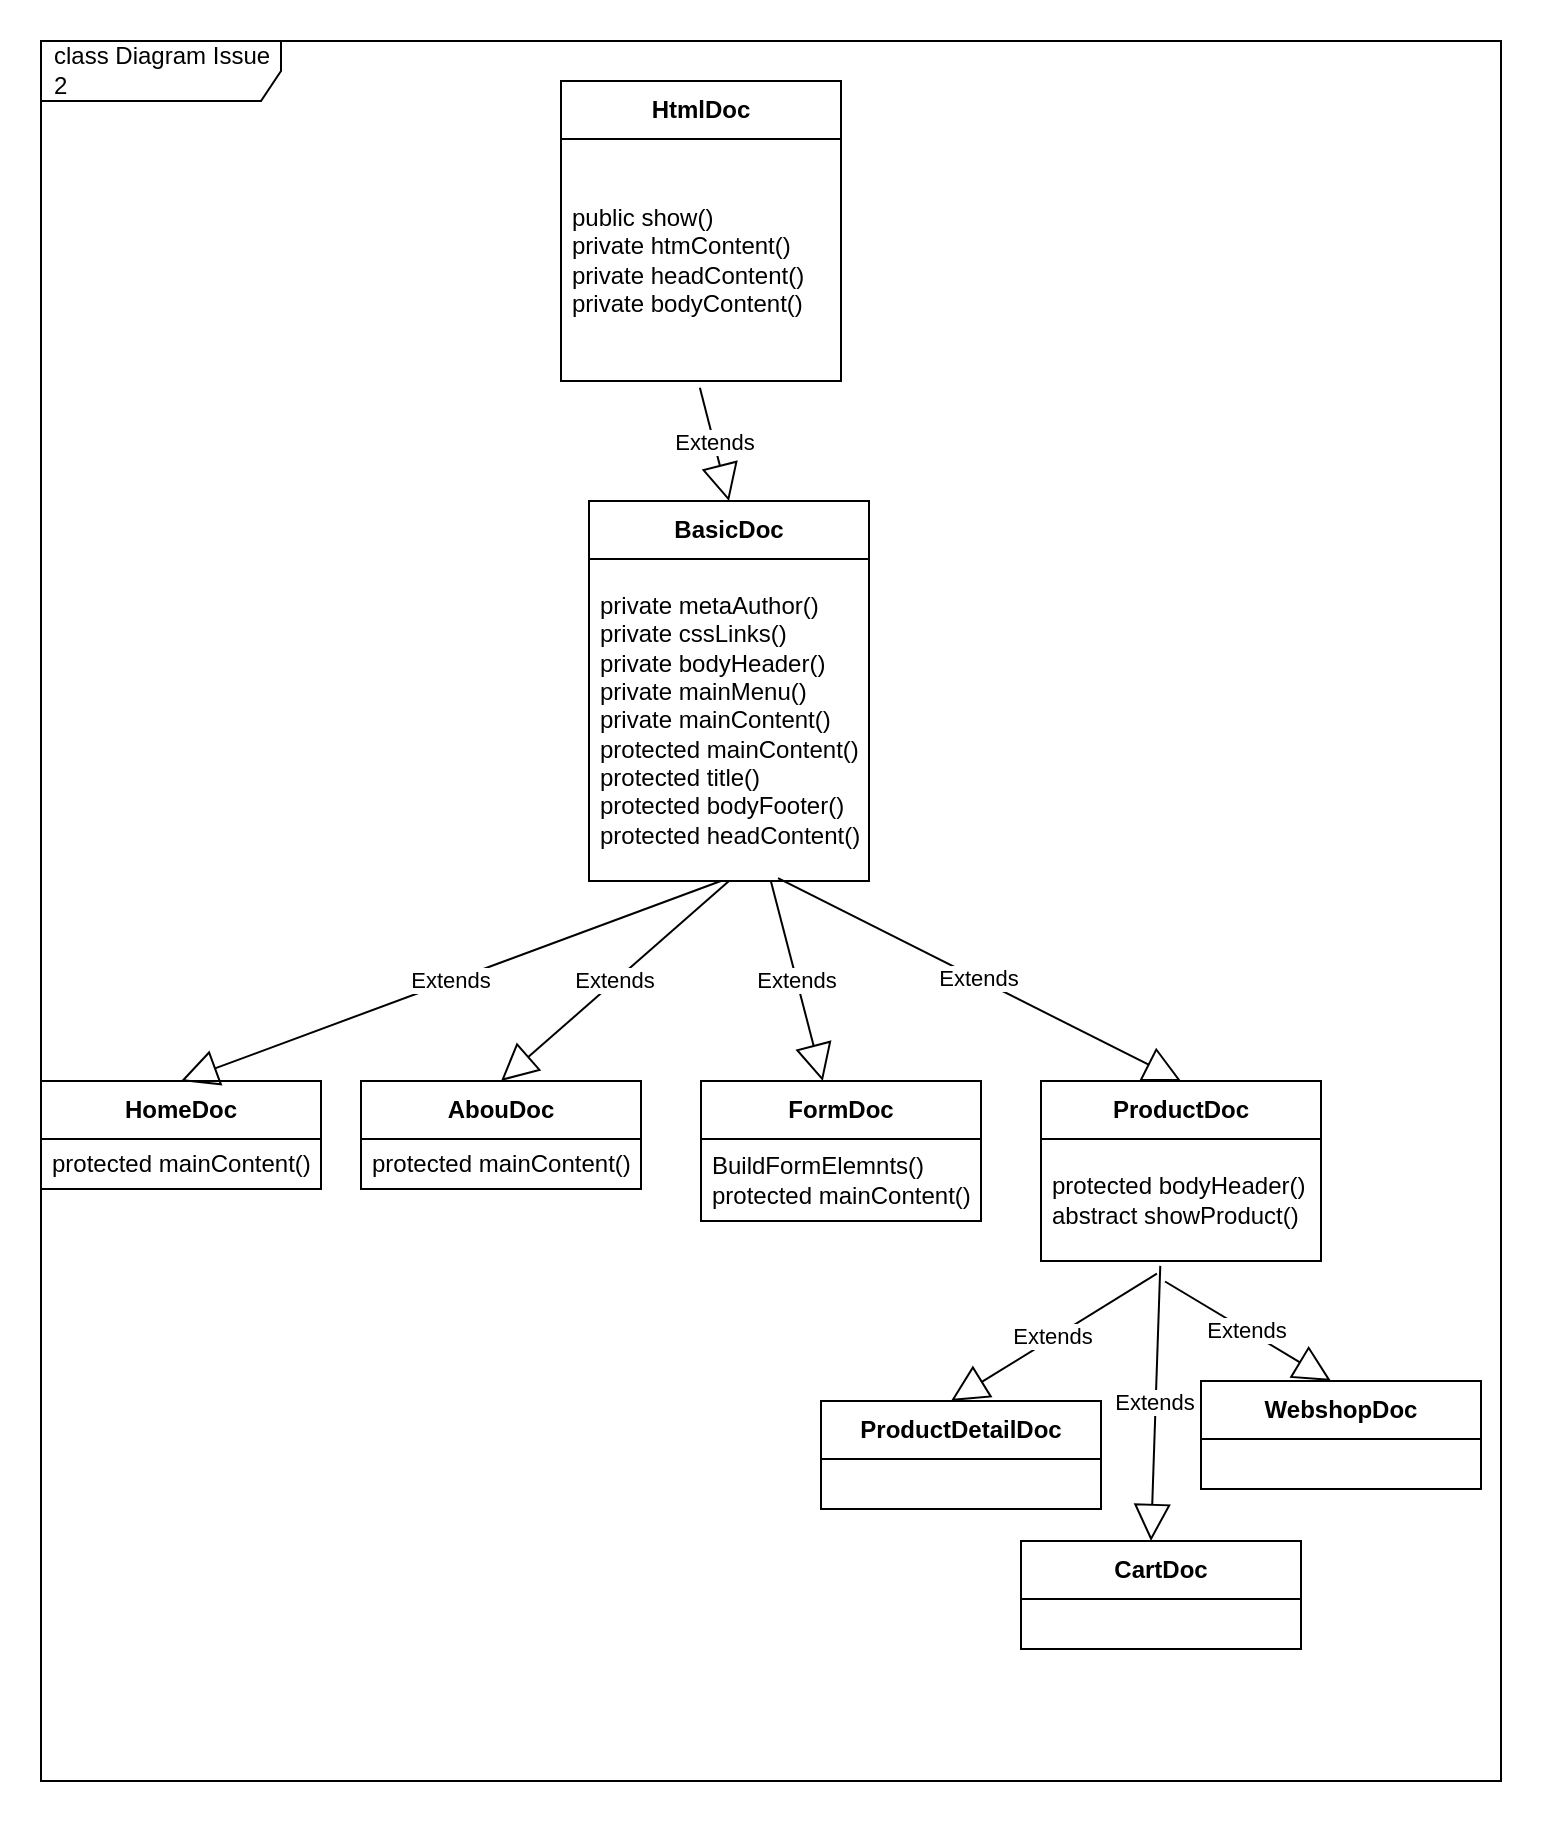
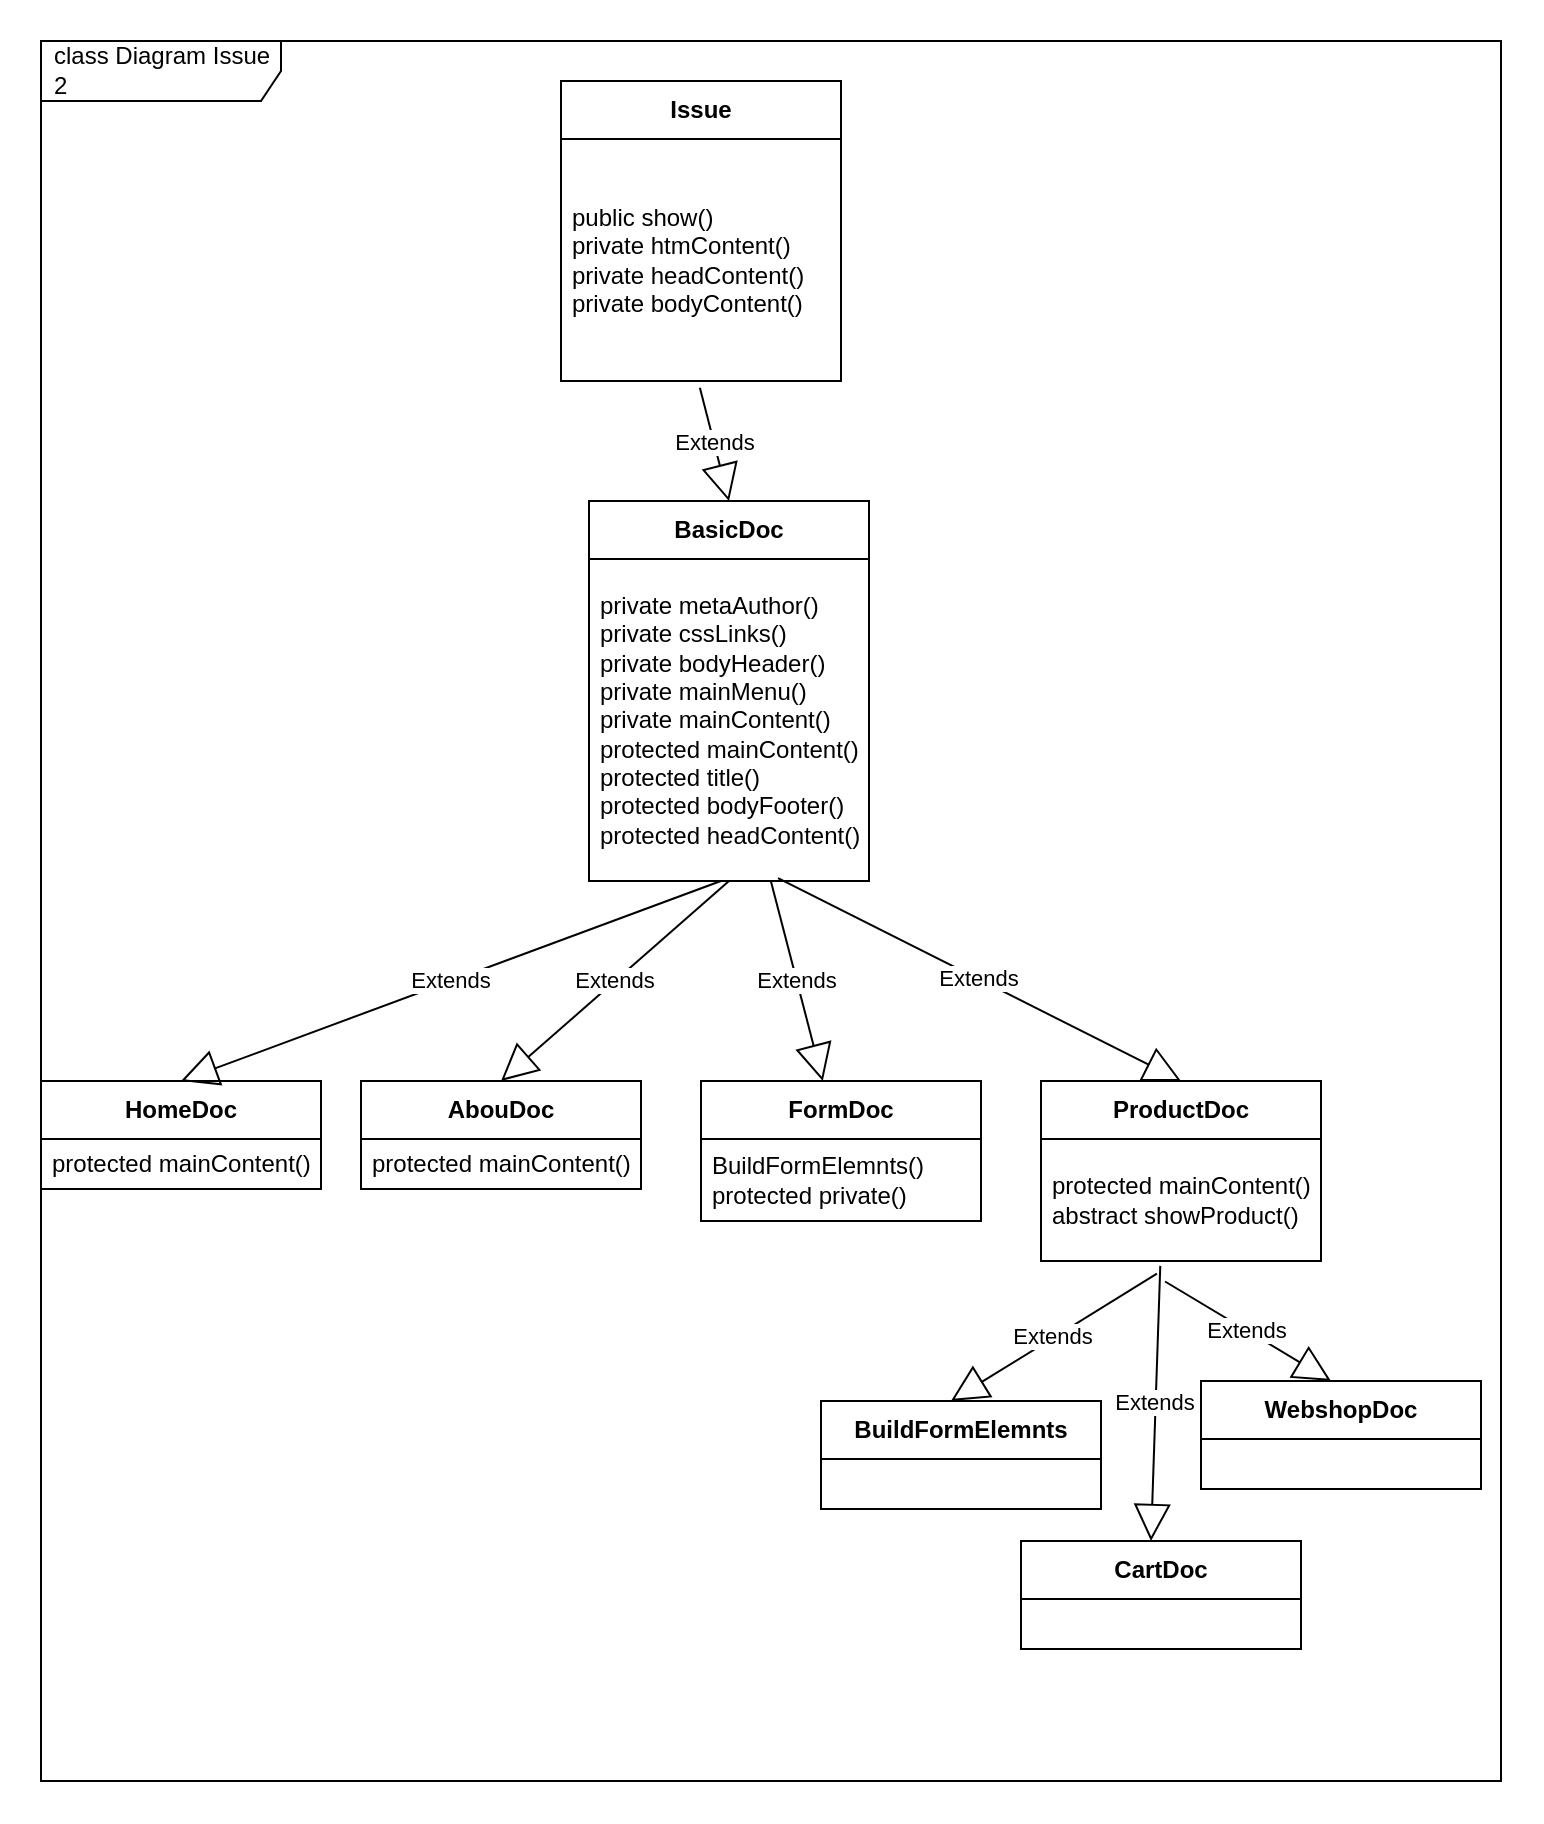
  <mxCell id="0" />
  <mxCell id="1" parent="0" />
  <mxCell id="2" value="class Diagram Issue 2" style="shape=umlFrame;whiteSpace=wrap;html=1;width=120;height=30;boundedLbl=1;verticalAlign=middle;align=left;spacingLeft=5;" parent="1" vertex="1"><mxGeometry width="730" height="870" as="geometry" x="20" y="20" /></mxCell>
- <mxCell id="3" value="HtmlDoc" style="swimlane;fontStyle=1;align=center;verticalAlign=middle;childLayout=stackLayout;horizontal=1;startSize=29;horizontalStack=0;resizeParent=1;resizeParentMax=0;resizeLast=0;collapsible=0;marginBottom=0;html=1;" parent="1" vertex="1"><mxGeometry x="280" y="40" width="140" height="150" as="geometry" /></mxCell>
+ <mxCell id="3" value="Issue" style="swimlane;fontStyle=1;align=center;verticalAlign=middle;childLayout=stackLayout;horizontal=1;startSize=29;horizontalStack=0;resizeParent=1;resizeParentMax=0;resizeLast=0;collapsible=0;marginBottom=0;html=1;" parent="1" vertex="1"><mxGeometry x="280" y="40" width="140" height="150" as="geometry" /></mxCell>
  <mxCell id="4" value="public show()&lt;br&gt;private htmContent()&lt;br&gt;private headContent()&lt;br&gt;private bodyContent()" style="text;html=1;strokeColor=none;fillColor=none;align=left;verticalAlign=middle;spacingLeft=4;spacingRight=4;overflow=hidden;rotatable=0;points=[[0,0.5],[1,0.5]];portConstraint=eastwest;" parent="3" vertex="1"><mxGeometry y="29" width="140" height="121" as="geometry" /></mxCell>
  <mxCell id="5" value="BasicDoc" style="swimlane;fontStyle=1;align=center;verticalAlign=middle;childLayout=stackLayout;horizontal=1;startSize=29;horizontalStack=0;resizeParent=1;resizeParentMax=0;resizeLast=0;collapsible=0;marginBottom=0;html=1;" parent="1" vertex="1"><mxGeometry x="294" y="250" width="140" height="190" as="geometry" /></mxCell>
  <mxCell id="6" value="private metaAuthor()&lt;br&gt;private cssLinks()&lt;br&gt;private bodyHeader()&lt;br&gt;private mainMenu()&lt;br&gt;private mainContent()&lt;br&gt;protected mainContent()&lt;br&gt;protected title()&lt;br&gt;protected bodyFooter()&lt;br&gt;protected headContent()" style="text;html=1;strokeColor=none;fillColor=none;align=left;verticalAlign=middle;spacingLeft=4;spacingRight=4;overflow=hidden;rotatable=0;points=[[0,0.5],[1,0.5]];portConstraint=eastwest;" parent="5" vertex="1"><mxGeometry y="29" width="140" height="161" as="geometry" /></mxCell>
  <mxCell id="7" value="Extends" style="endArrow=block;endSize=16;endFill=0;html=1;exitX=0.496;exitY=1.028;exitDx=0;exitDy=0;entryX=0.5;entryY=0;entryDx=0;entryDy=0;exitPerimeter=0;" parent="1" source="4" target="5" edge="1"><mxGeometry width="160" relative="1" as="geometry"><mxPoint x="560" y="310" as="sourcePoint" /><mxPoint x="720" y="310" as="targetPoint" /></mxGeometry></mxCell>
  <mxCell id="8" value="HomeDoc" style="swimlane;fontStyle=1;align=center;verticalAlign=middle;childLayout=stackLayout;horizontal=1;startSize=29;horizontalStack=0;resizeParent=1;resizeParentMax=0;resizeLast=0;collapsible=0;marginBottom=0;html=1;" parent="1" vertex="1"><mxGeometry y="540" width="140" height="54" as="geometry" x="20" /></mxCell>
  <mxCell id="9" value="protected mainContent()" style="text;html=1;strokeColor=none;fillColor=none;align=left;verticalAlign=middle;spacingLeft=4;spacingRight=4;overflow=hidden;rotatable=0;points=[[0,0.5],[1,0.5]];portConstraint=eastwest;" parent="8" vertex="1"><mxGeometry y="29" width="140" height="25" as="geometry" /></mxCell>
  <mxCell id="10" value="Extends" style="endArrow=block;endSize=16;endFill=0;html=1;entryX=0.5;entryY=0;entryDx=0;entryDy=0;exitX=0.471;exitY=1;exitDx=0;exitDy=0;exitPerimeter=0;" parent="1" source="6" target="8" edge="1"><mxGeometry width="160" relative="1" as="geometry"><mxPoint x="240" y="440" as="sourcePoint" /><mxPoint x="80" y="560.5" as="targetPoint" /></mxGeometry></mxCell>
  <mxCell id="11" value="AbouDoc" style="swimlane;fontStyle=1;align=center;verticalAlign=middle;childLayout=stackLayout;horizontal=1;startSize=29;horizontalStack=0;resizeParent=1;resizeParentMax=0;resizeLast=0;collapsible=0;marginBottom=0;html=1;" parent="1" vertex="1"><mxGeometry x="180" y="540" width="140" height="54" as="geometry" /></mxCell>
  <mxCell id="12" value="protected mainContent()" style="text;html=1;strokeColor=none;fillColor=none;align=left;verticalAlign=middle;spacingLeft=4;spacingRight=4;overflow=hidden;rotatable=0;points=[[0,0.5],[1,0.5]];portConstraint=eastwest;" parent="11" vertex="1"><mxGeometry y="29" width="140" height="25" as="geometry" /></mxCell>
  <mxCell id="13" value="Extends" style="endArrow=block;endSize=16;endFill=0;html=1;entryX=0.5;entryY=0;entryDx=0;entryDy=0;" parent="1" target="11" edge="1"><mxGeometry width="160" relative="1" as="geometry"><mxPoint x="364" y="440" as="sourcePoint" /><mxPoint x="130" y="550" as="targetPoint" /></mxGeometry></mxCell>
  <mxCell id="14" value="ProductDoc" style="swimlane;fontStyle=1;align=center;verticalAlign=middle;childLayout=stackLayout;horizontal=1;startSize=29;horizontalStack=0;resizeParent=1;resizeParentMax=0;resizeLast=0;collapsible=0;marginBottom=0;html=1;" parent="1" vertex="1"><mxGeometry x="520" y="540" width="140" height="90" as="geometry" /></mxCell>
- <mxCell id="15" value="protected bodyHeader()&lt;br&gt;abstract showProduct()" style="text;html=1;strokeColor=none;fillColor=none;align=left;verticalAlign=middle;spacingLeft=4;spacingRight=4;overflow=hidden;rotatable=0;points=[[0,0.5],[1,0.5]];portConstraint=eastwest;" parent="14" vertex="1"><mxGeometry y="29" width="140" height="61" as="geometry" /></mxCell>
+ <mxCell id="15" value="protected mainContent()&lt;br&gt;abstract showProduct()" style="text;html=1;strokeColor=none;fillColor=none;align=left;verticalAlign=middle;spacingLeft=4;spacingRight=4;overflow=hidden;rotatable=0;points=[[0,0.5],[1,0.5]];portConstraint=eastwest;" parent="14" vertex="1"><mxGeometry y="29" width="140" height="61" as="geometry" /></mxCell>
  <mxCell id="16" value="Extends" style="endArrow=block;endSize=16;endFill=0;html=1;entryX=0.5;entryY=0;entryDx=0;entryDy=0;exitX=0.675;exitY=0.991;exitDx=0;exitDy=0;exitPerimeter=0;" parent="1" source="6" target="14" edge="1"><mxGeometry width="160" relative="1" as="geometry"><mxPoint x="384" y="460" as="sourcePoint" /><mxPoint x="230" y="650" as="targetPoint" /></mxGeometry></mxCell>
- <mxCell id="17" value="ProductDetailDoc" style="swimlane;fontStyle=1;align=center;verticalAlign=middle;childLayout=stackLayout;horizontal=1;startSize=29;horizontalStack=0;resizeParent=1;resizeParentMax=0;resizeLast=0;collapsible=0;marginBottom=0;html=1;" vertex="1" parent="1"><mxGeometry x="410" y="700" width="140" height="54" as="geometry" /></mxCell>
+ <mxCell id="17" value="BuildFormElemnts" style="swimlane;fontStyle=1;align=center;verticalAlign=middle;childLayout=stackLayout;horizontal=1;startSize=29;horizontalStack=0;resizeParent=1;resizeParentMax=0;resizeLast=0;collapsible=0;marginBottom=0;html=1;" vertex="1" parent="1"><mxGeometry x="410" y="700" width="140" height="54" as="geometry" /></mxCell>
  <mxCell id="18" value="Extends" style="endArrow=block;endSize=16;endFill=0;html=1;entryX=0.5;entryY=0;entryDx=0;entryDy=0;exitX=0.414;exitY=1.104;exitDx=0;exitDy=0;exitPerimeter=0;" edge="1" parent="17" source="15"><mxGeometry width="160" relative="1" as="geometry"><mxPoint x="66" y="-100" as="sourcePoint" /><mxPoint x="65" as="targetPoint" /></mxGeometry></mxCell>
  <mxCell id="19" value="WebshopDoc" style="swimlane;fontStyle=1;align=center;verticalAlign=middle;childLayout=stackLayout;horizontal=1;startSize=29;horizontalStack=0;resizeParent=1;resizeParentMax=0;resizeLast=0;collapsible=0;marginBottom=0;html=1;" vertex="1" parent="1"><mxGeometry x="600" y="690" width="140" height="54" as="geometry" /></mxCell>
  <mxCell id="20" value="Extends" style="endArrow=block;endSize=16;endFill=0;html=1;entryX=0.5;entryY=0;entryDx=0;entryDy=0;exitX=0.443;exitY=1.168;exitDx=0;exitDy=0;exitPerimeter=0;" edge="1" parent="19" source="15"><mxGeometry width="160" relative="1" as="geometry"><mxPoint x="66" y="-100" as="sourcePoint" /><mxPoint x="65" as="targetPoint" /></mxGeometry></mxCell>
  <mxCell id="21" value="CartDoc" style="swimlane;fontStyle=1;align=center;verticalAlign=middle;childLayout=stackLayout;horizontal=1;startSize=29;horizontalStack=0;resizeParent=1;resizeParentMax=0;resizeLast=0;collapsible=0;marginBottom=0;html=1;" vertex="1" parent="1"><mxGeometry x="510" y="770" width="140" height="54" as="geometry" /></mxCell>
  <mxCell id="22" value="Extends" style="endArrow=block;endSize=16;endFill=0;html=1;entryX=0.5;entryY=0;entryDx=0;entryDy=0;exitX=0.426;exitY=1.04;exitDx=0;exitDy=0;exitPerimeter=0;" edge="1" parent="21" source="15"><mxGeometry width="160" relative="1" as="geometry"><mxPoint x="66" y="-100" as="sourcePoint" /><mxPoint x="65" as="targetPoint" /></mxGeometry></mxCell>
  <mxCell id="23" value="FormDoc" style="swimlane;fontStyle=1;align=center;verticalAlign=middle;childLayout=stackLayout;horizontal=1;startSize=29;horizontalStack=0;resizeParent=1;resizeParentMax=0;resizeLast=0;collapsible=0;marginBottom=0;html=1;" vertex="1" parent="1"><mxGeometry x="350" y="540" width="140" height="70" as="geometry" /></mxCell>
- <mxCell id="24" value="BuildFormElemnts()&lt;br&gt;protected mainContent()" style="text;html=1;strokeColor=none;fillColor=none;align=left;verticalAlign=middle;spacingLeft=4;spacingRight=4;overflow=hidden;rotatable=0;points=[[0,0.5],[1,0.5]];portConstraint=eastwest;" vertex="1" parent="23"><mxGeometry y="29" width="140" height="41" as="geometry" /></mxCell>
+ <mxCell id="24" value="BuildFormElemnts()&lt;br&gt;protected private()" style="text;html=1;strokeColor=none;fillColor=none;align=left;verticalAlign=middle;spacingLeft=4;spacingRight=4;overflow=hidden;rotatable=0;points=[[0,0.5],[1,0.5]];portConstraint=eastwest;" vertex="1" parent="23"><mxGeometry y="29" width="140" height="41" as="geometry" /></mxCell>
  <mxCell id="25" value="Extends" style="endArrow=block;endSize=16;endFill=0;html=1;" edge="1" parent="1" source="6" target="23"><mxGeometry width="160" relative="1" as="geometry"><mxPoint x="360" y="440" as="sourcePoint" /><mxPoint x="260" y="550" as="targetPoint" /></mxGeometry></mxCell>
